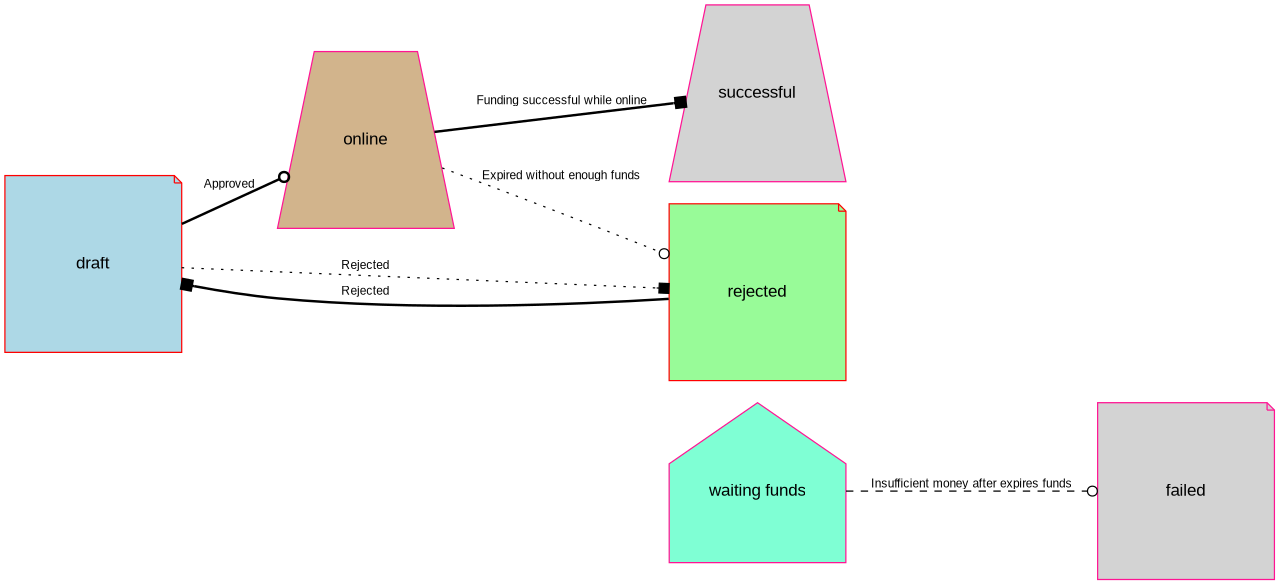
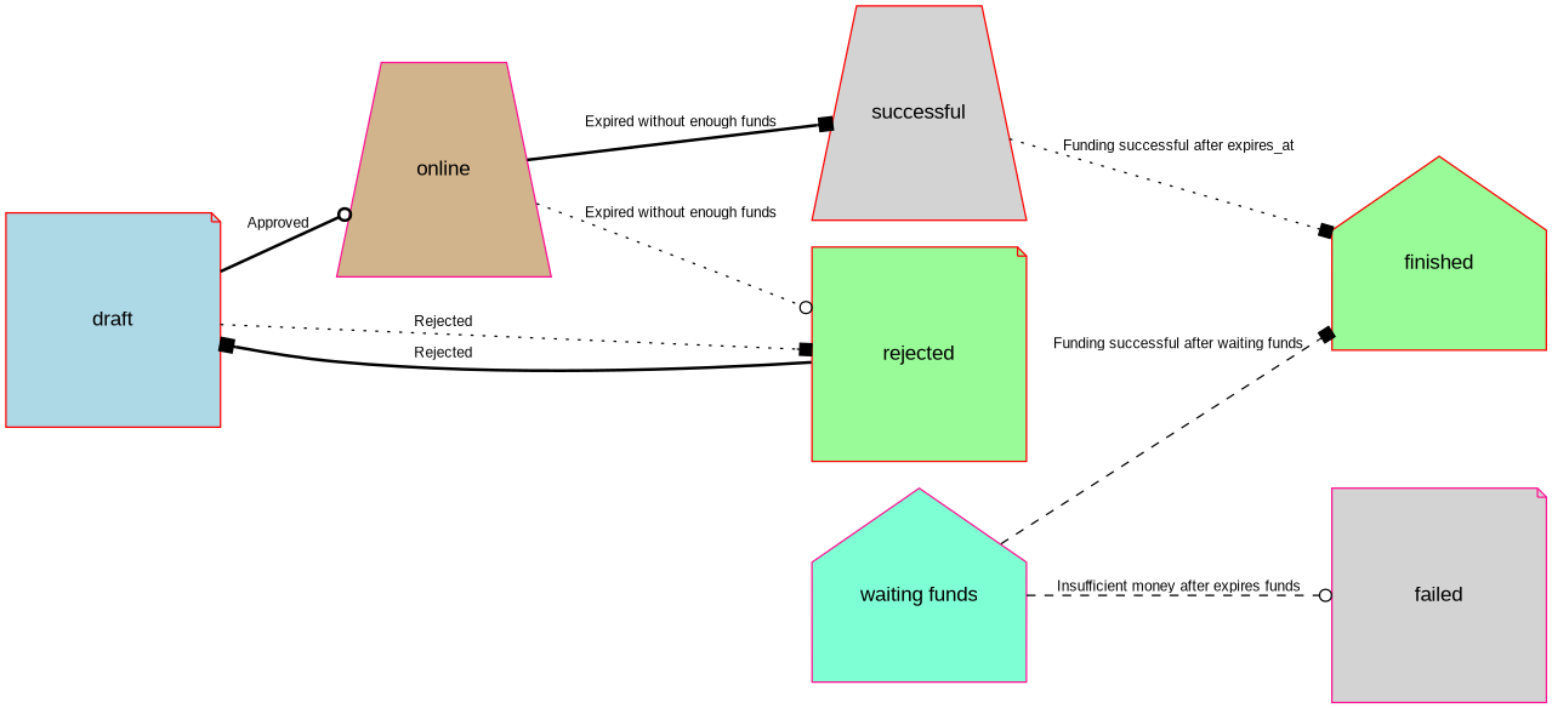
  digraph {
    fontname=Arial
    rankdir=LR
    node [color=red fillcolor=palegreen fontname=Arial shape=note style=filled]
    edge [arrowhead=box fontname=Arial fontsize=10 style=bold]
    draft [fillcolor=lightblue height=2 width=2]
    online [color=deeppink fillcolor=tan height=2 shape=trapezium width=2]
    rejected [height=2 width=2]
-   successful [color=deeppink fillcolor=lightgrey height=2 shape=trapezium width=2]
+   successful [fillcolor=lightgrey height=2 shape=trapezium width=2]
    "waiting funds" [color=deeppink fillcolor=aquamarine height=2 shape=house width=2]
    failed [color=deeppink fillcolor=lightgrey height=2 width=2]
+   finished [height=2 shape=house width=2]
    draft -> online [arrowhead=odot label=Approved]
    draft -> rejected [label=Rejected style=dotted]
    online -> rejected [arrowhead=odot label="Expired without enough funds" style=dotted]
-   online -> successful [label="Funding successful while online"]
+   online -> successful [label="Expired without enough funds"]
    rejected -> draft [label=Rejected]
+   successful -> finished [label="Funding successful after expires_at" style=dotted]
    "waiting funds" -> failed [arrowhead=odot label="Insufficient money after expires funds" style=dashed]
+   "waiting funds" -> finished [label="Funding successful after waiting funds" style=dashed]
  }
